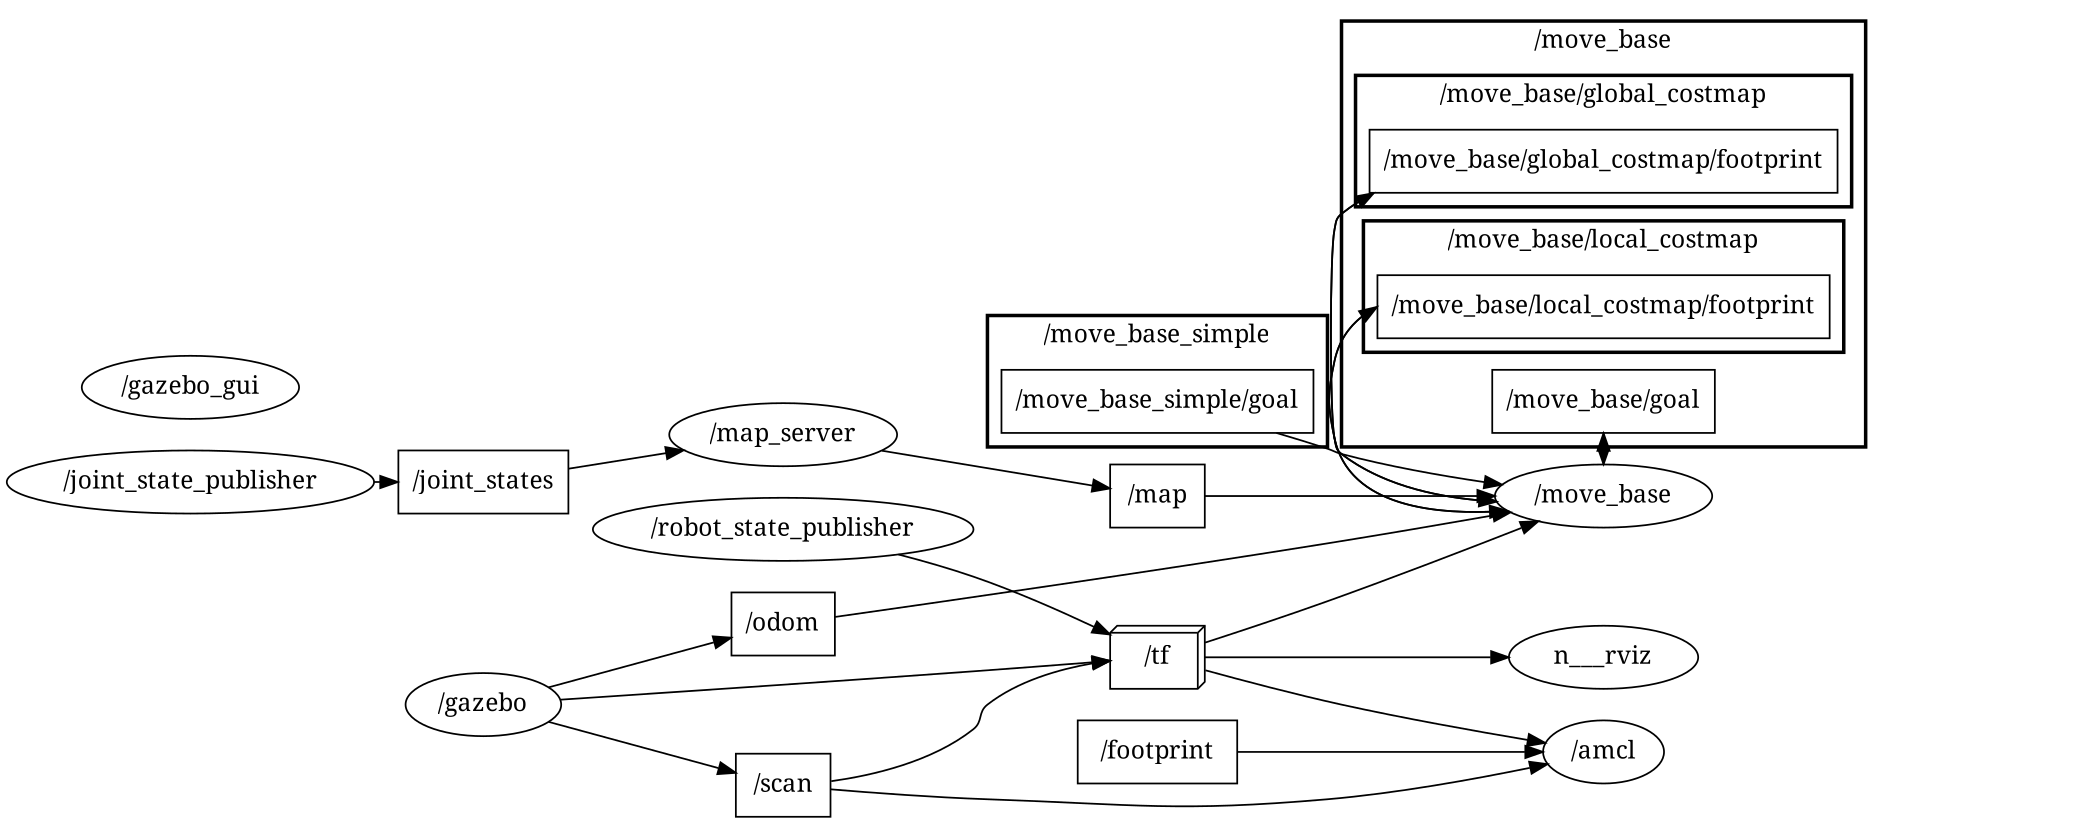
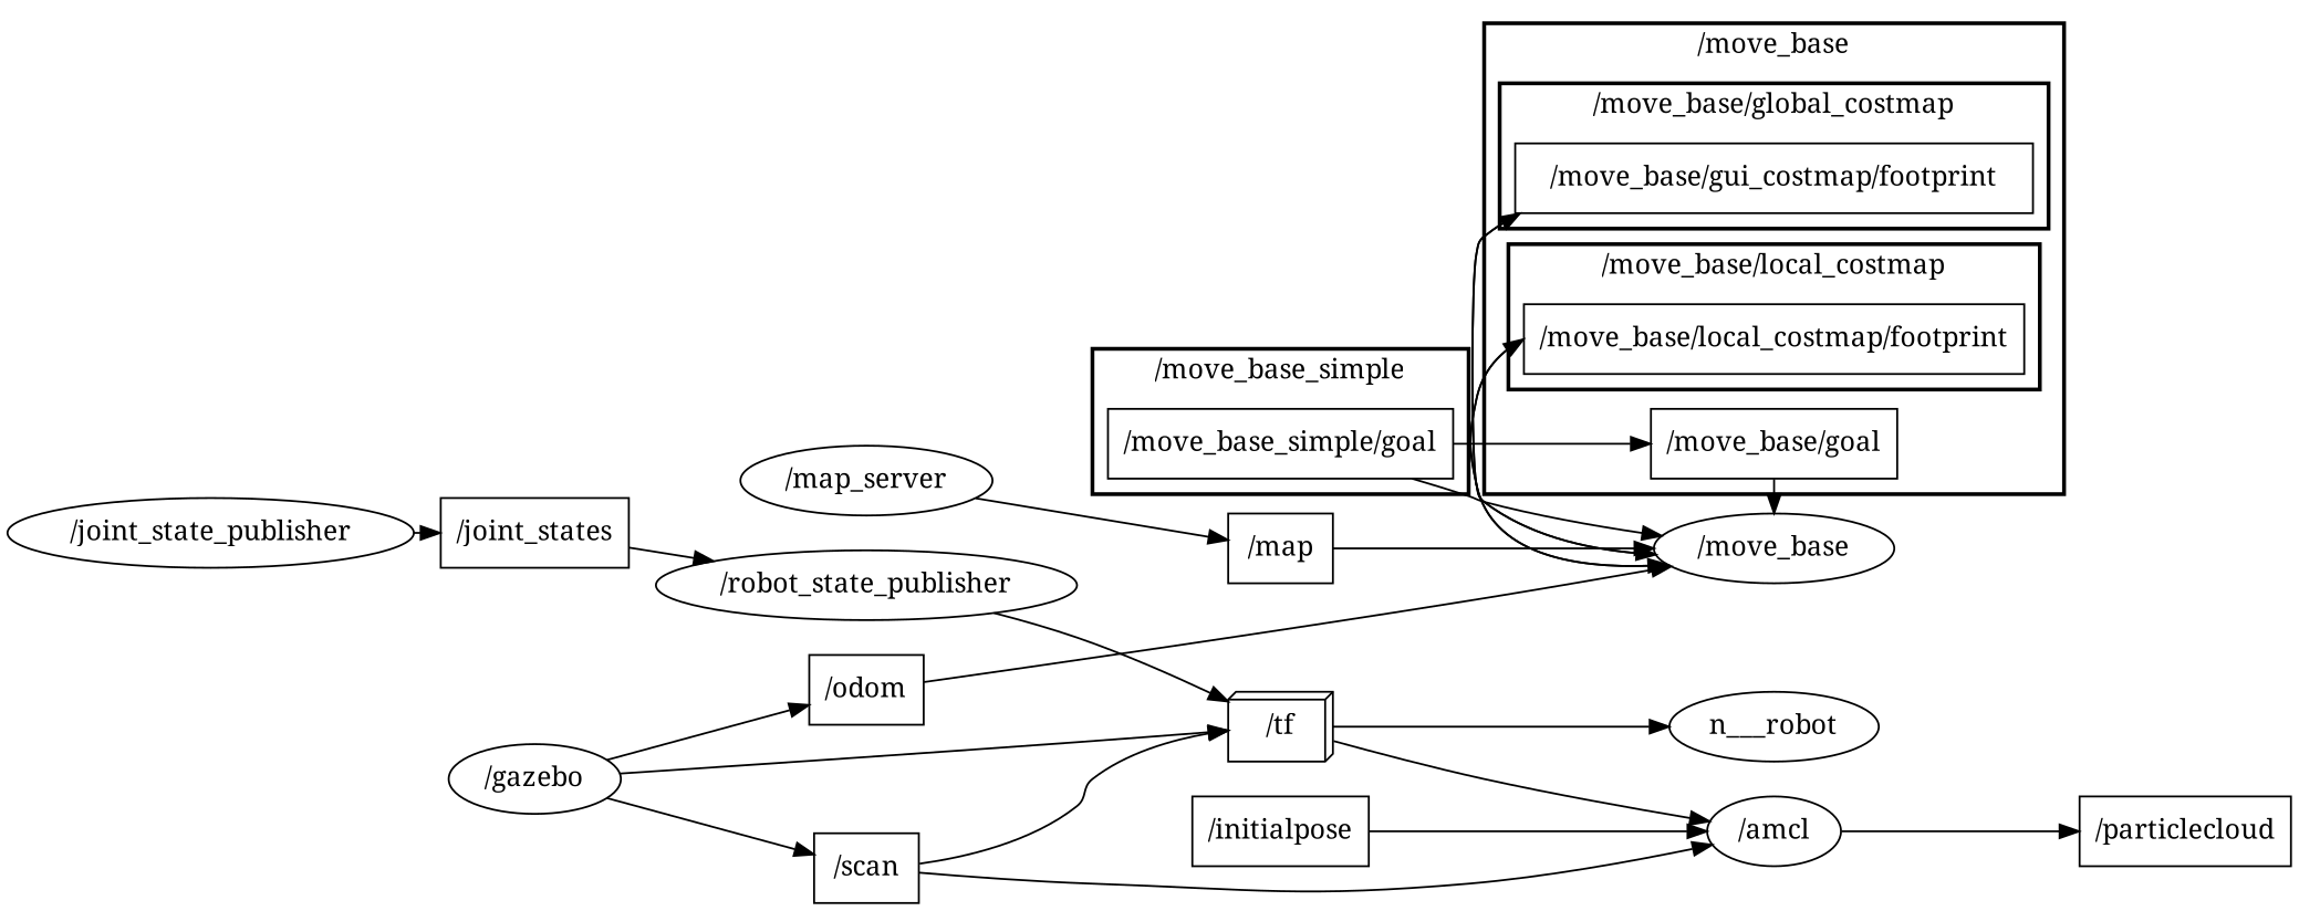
  digraph {
    compound=True
    fontname="Noto Serif"
    rank=same
    rankdir=LR
    ranksep=0.2
    node [fontname="Noto Serif" shape=box]
    edge [fontname="Noto Serif" penwidth=1]
-   n1 [height=0.5 label="/move_base/global_costmap/footprint" width=3.0972]
+   n1 [height=0.5 label="/move_base/gui_costmap/footprint" width=3.0972]
    n2 [height=0.5 label="/move_base/local_costmap/footprint" width=2.9861]
    n3 [height=0.5 label="/move_base/goal" width=1.5139]
    n4 [height=0.5 label="/move_base_simple/goal" width=2.1111]
    n5 [height=0.5 label="/move_base" shape=ellipse width=1.4804]
-   n6 [height=0.5 label="/footprint" width=1.0694]
+   n6 [height=0.5 label="/initialpose" width=1.0694]
    n7 [height=0.5 label="/amcl" shape=ellipse width=0.84854]
+   n8 [height=0.5 label="/particlecloud" width=1.2639]
    n9 [height=0.5 label="/tf" shape=box3d width=0.75]
-   n___rviz [height=0.5 width=1.1735 shape=""]
+   n___rviz [height=0.5 width=1.1735 label=n___robot shape=""]
    n11 [height=0.5 label="/gazebo" shape=ellipse width=1.0652]
    n12 [height=0.5 label="/odom" width=0.75]
    n13 [height=0.5 label="/scan" width=0.75]
    n14 [height=0.5 label="/joint_states" width=1.1389]
    n15 [height=0.5 label="/robot_state_publisher" shape=ellipse width=2.4734]
    n16 [height=0.5 label="/map" width=0.75]
    n17 [height=0.5 label="/joint_state_publisher" shape=ellipse width=2.4192]
    n18 [height=0.5 label="/map_server" shape=ellipse width=1.5165]
-   n19 [height=0.5 label="/gazebo_gui" shape=ellipse width=1.4985]
    subgraph cluster_1 {
      label="/move_base"
      style=bold
      n3
      subgraph cluster_2 {
        label="/move_base/global_costmap"
        style=bold
        n1
      }
      subgraph cluster_3 {
        label="/move_base/local_costmap"
        style=bold
        n2
      }
    }
    subgraph cluster_4 {
      label="/move_base_simple"
      style=bold
      n4
    }
    n1 -> n5
    n2 -> n5
    n3 -> n5
    n4 -> n5
    n5 -> n1
    n5 -> n2
-   n5 -> n3
+   n4 -> n3
    n6 -> n7
-   n9 -> n5
+   n7 -> n8
    n9 -> n7
    n9 -> n___rviz
    n11 -> n9
    n11 -> n12
    n11 -> n13
    n12 -> n5
    n13 -> n7
    n13 -> n9
-   n14 -> n18
+   n14 -> n15
    n15 -> n9
    n16 -> n5
    n17 -> n14
    n18 -> n16
  }
